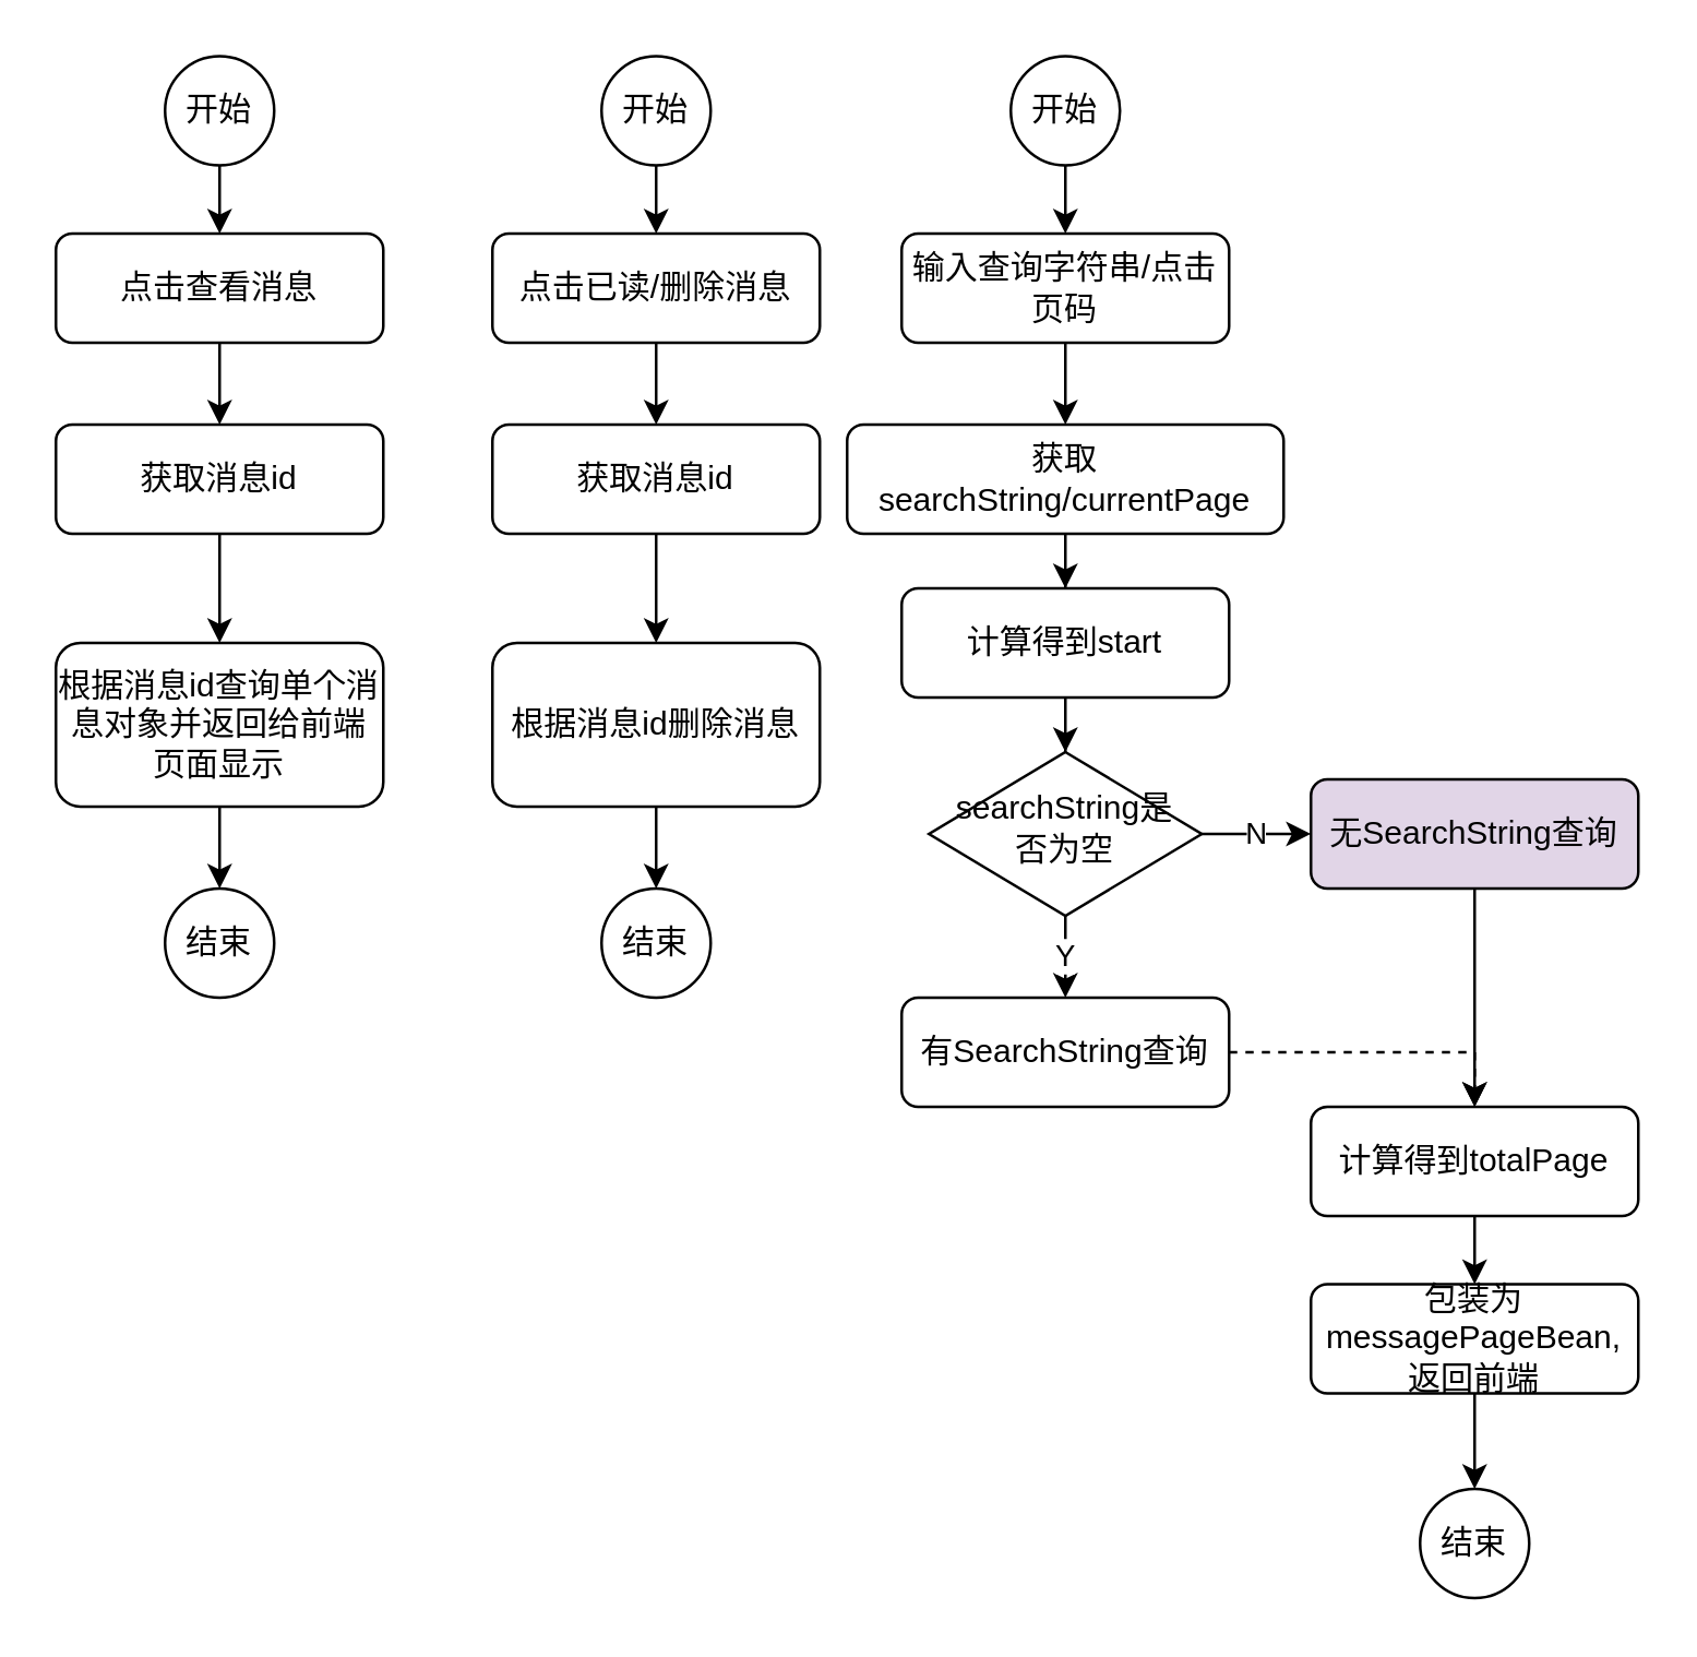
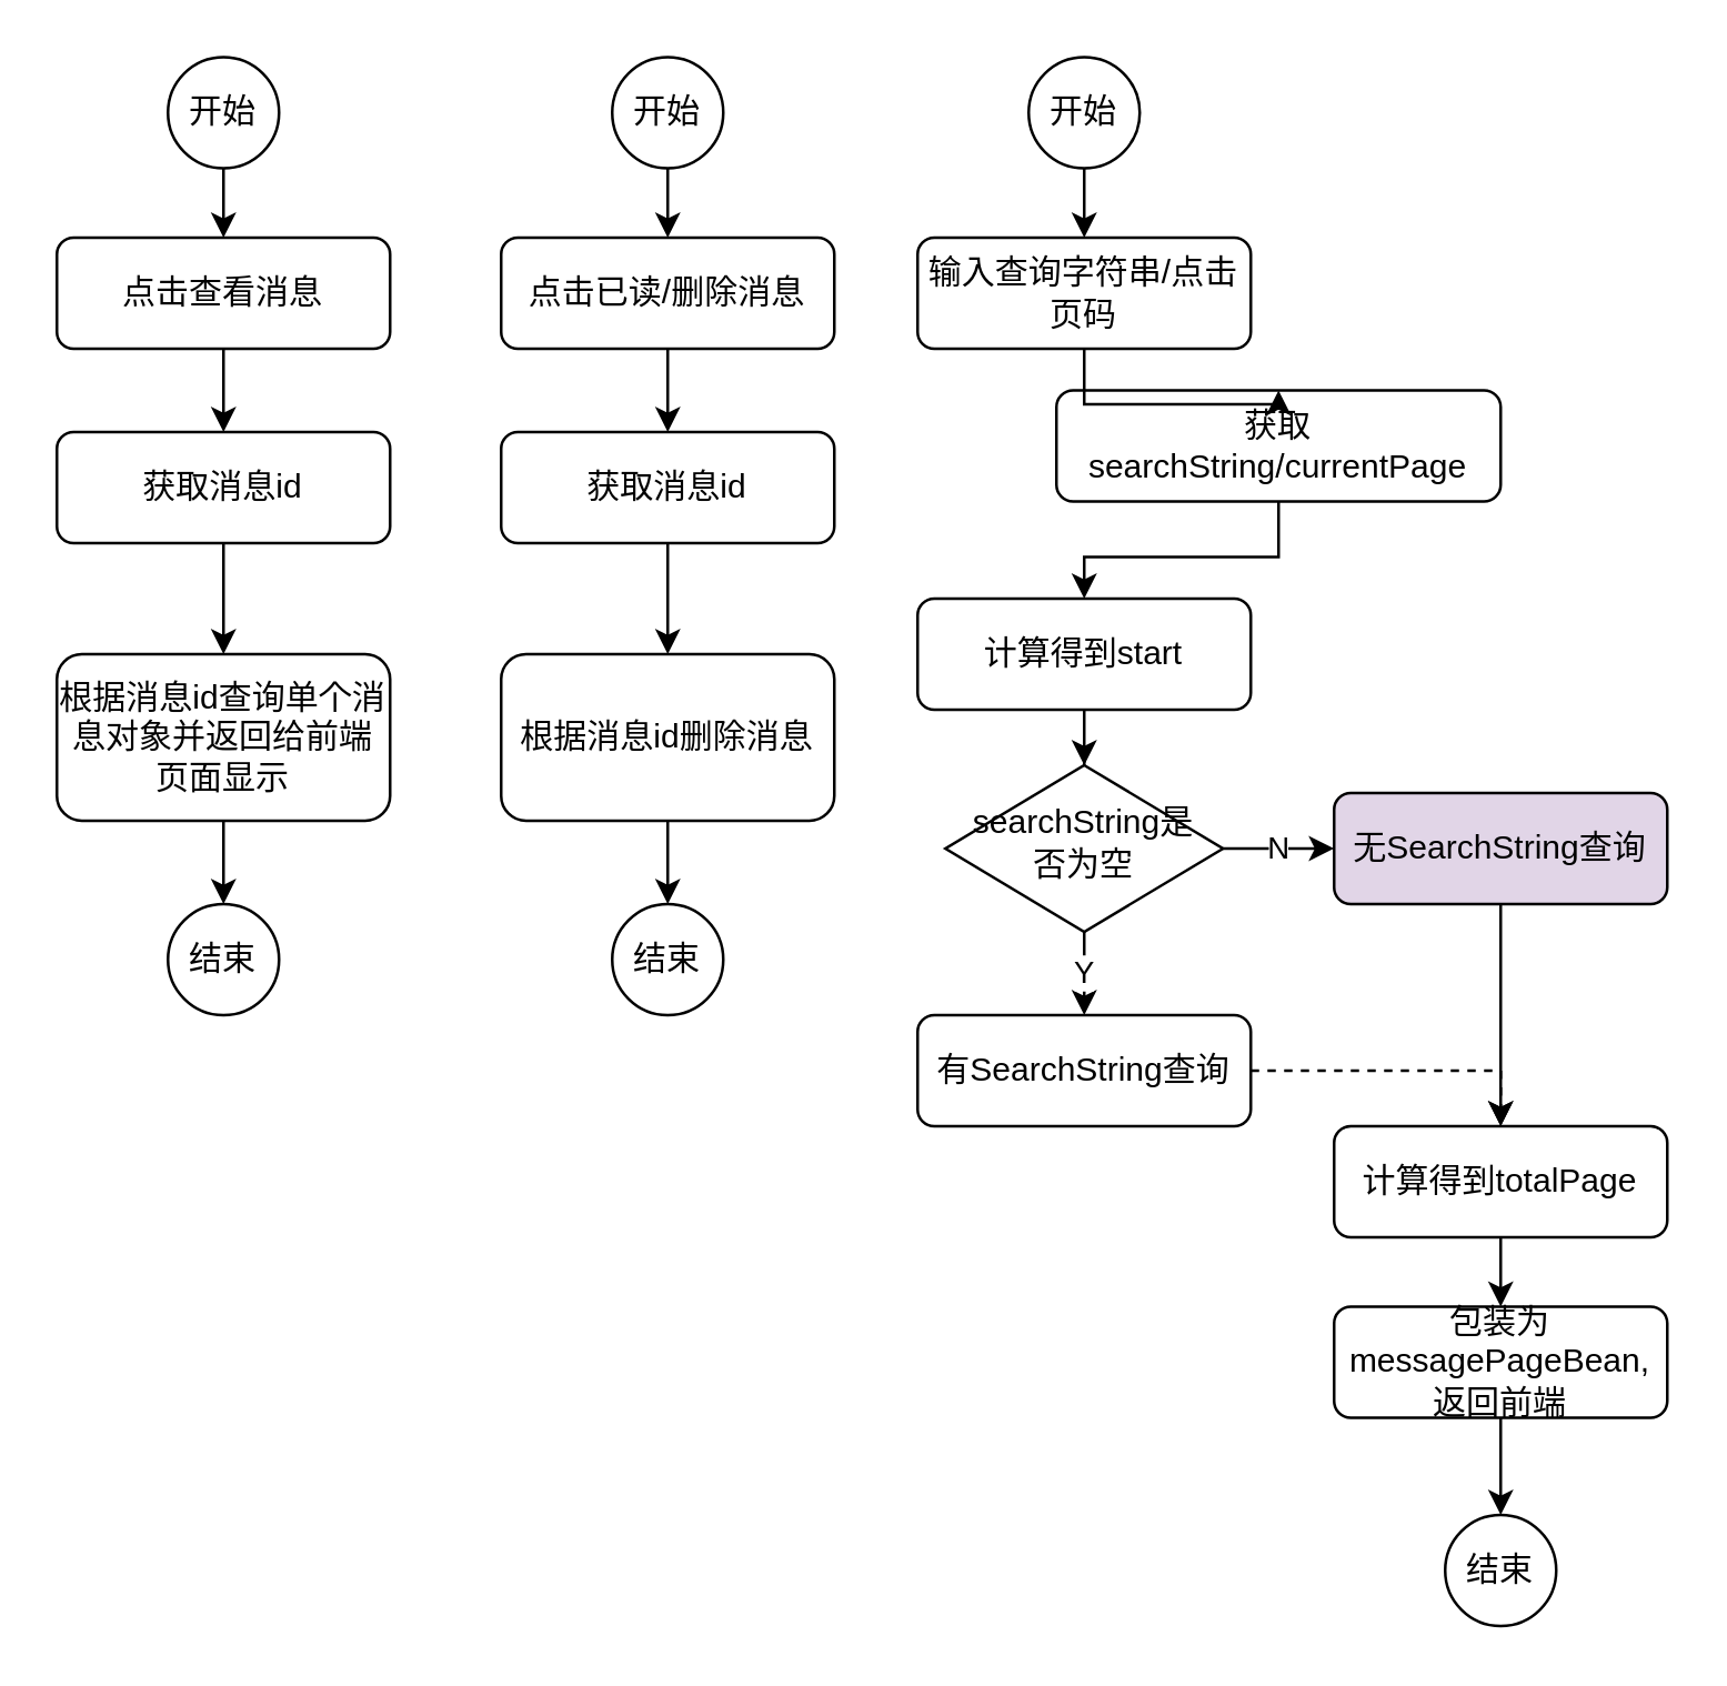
  <mxCell id="0" />
  <mxCell id="1" parent="0" />
  <mxCell id="2" style="edgeStyle=orthogonalEdgeStyle;rounded=0;orthogonalLoop=1;jettySize=auto;html=1;entryX=0.5;entryY=0;entryDx=0;entryDy=0;" parent="1" source="3" target="5" edge="1"><mxGeometry relative="1" as="geometry" /></mxCell>
  <mxCell id="3" value="点击查看消息" style="rounded=1;whiteSpace=wrap;html=1;fontSize=12;glass=0;strokeWidth=1;shadow=0;" parent="1" vertex="1"><mxGeometry x="20" y="85" width="120" height="40" as="geometry" /></mxCell>
  <mxCell id="4" style="edgeStyle=orthogonalEdgeStyle;rounded=0;orthogonalLoop=1;jettySize=auto;html=1;entryX=0.5;entryY=0;entryDx=0;entryDy=0;" parent="1" source="5" target="7" edge="1"><mxGeometry relative="1" as="geometry" /></mxCell>
  <mxCell id="5" value="获取消息id" style="rounded=1;whiteSpace=wrap;html=1;fontSize=12;glass=0;strokeWidth=1;shadow=0;" parent="1" vertex="1"><mxGeometry x="20" y="155" width="120" height="40" as="geometry" /></mxCell>
  <mxCell id="6" style="edgeStyle=orthogonalEdgeStyle;rounded=0;orthogonalLoop=1;jettySize=auto;html=1;" edge="1" parent="1" source="7" target="37"><mxGeometry relative="1" as="geometry" /></mxCell>
  <mxCell id="7" value="根据消息id查询单个消息对象并返回给前端页面显示" style="rounded=1;whiteSpace=wrap;html=1;fontSize=12;glass=0;strokeWidth=1;shadow=0;" parent="1" vertex="1"><mxGeometry x="20" y="235" width="120" height="60" as="geometry" /></mxCell>
  <mxCell id="8" style="edgeStyle=orthogonalEdgeStyle;rounded=0;orthogonalLoop=1;jettySize=auto;html=1;entryX=0.5;entryY=0;entryDx=0;entryDy=0;" parent="1" source="9" target="11" edge="1"><mxGeometry relative="1" as="geometry" /></mxCell>
  <mxCell id="9" value="点击已读/删除消息" style="rounded=1;whiteSpace=wrap;html=1;fontSize=12;glass=0;strokeWidth=1;shadow=0;" parent="1" vertex="1"><mxGeometry x="180" y="85" width="120" height="40" as="geometry" /></mxCell>
  <mxCell id="10" style="edgeStyle=orthogonalEdgeStyle;rounded=0;orthogonalLoop=1;jettySize=auto;html=1;entryX=0.5;entryY=0;entryDx=0;entryDy=0;" parent="1" source="11" target="13" edge="1"><mxGeometry relative="1" as="geometry" /></mxCell>
  <mxCell id="11" value="获取消息id" style="rounded=1;whiteSpace=wrap;html=1;fontSize=12;glass=0;strokeWidth=1;shadow=0;" parent="1" vertex="1"><mxGeometry x="180" y="155" width="120" height="40" as="geometry" /></mxCell>
  <mxCell id="12" style="edgeStyle=orthogonalEdgeStyle;rounded=0;orthogonalLoop=1;jettySize=auto;html=1;" edge="1" parent="1" source="13" target="38"><mxGeometry relative="1" as="geometry" /></mxCell>
  <mxCell id="13" value="根据消息id删除消息" style="rounded=1;whiteSpace=wrap;html=1;fontSize=12;glass=0;strokeWidth=1;shadow=0;" parent="1" vertex="1"><mxGeometry x="180" y="235" width="120" height="60" as="geometry" /></mxCell>
  <mxCell id="14" style="edgeStyle=orthogonalEdgeStyle;rounded=0;orthogonalLoop=1;jettySize=auto;html=1;" parent="1" source="15" target="22" edge="1"><mxGeometry relative="1" as="geometry" /></mxCell>
- <mxCell id="15" value="获取searchString/currentPage" style="rounded=1;whiteSpace=wrap;html=1;fontSize=12;glass=0;strokeWidth=1;shadow=0;" parent="1" vertex="1"><mxGeometry x="310" y="155" width="160" height="40" as="geometry" /></mxCell>
+ <mxCell id="15" value="获取searchString/currentPage" style="rounded=1;whiteSpace=wrap;html=1;fontSize=12;glass=0;strokeWidth=1;shadow=0;" parent="1" vertex="1"><mxGeometry x="380" y="140" width="160" height="40" as="geometry" /></mxCell>
  <mxCell id="16" value="N" style="edgeStyle=orthogonalEdgeStyle;rounded=0;orthogonalLoop=1;jettySize=auto;html=1;entryX=0;entryY=0.5;entryDx=0;entryDy=0;" parent="1" source="18" target="20" edge="1"><mxGeometry relative="1" as="geometry" /></mxCell>
  <mxCell id="17" value="Y" style="edgeStyle=orthogonalEdgeStyle;rounded=0;orthogonalLoop=1;jettySize=auto;html=1;entryX=0.5;entryY=0;entryDx=0;entryDy=0;" parent="1" source="18" target="24" edge="1"><mxGeometry relative="1" as="geometry"><mxPoint x="390" y="395" as="targetPoint" /></mxGeometry></mxCell>
  <mxCell id="18" value="searchString是否为空" style="rhombus;whiteSpace=wrap;html=1;shadow=0;fontFamily=Helvetica;fontSize=12;align=center;strokeWidth=1;spacing=6;spacingTop=-4;" parent="1" vertex="1"><mxGeometry x="340" y="275" width="100" height="60" as="geometry" /></mxCell>
  <mxCell id="19" style="edgeStyle=orthogonalEdgeStyle;rounded=0;orthogonalLoop=1;jettySize=auto;html=1;" parent="1" source="20" target="28" edge="1"><mxGeometry relative="1" as="geometry" /></mxCell>
  <mxCell id="20" value="无SearchString查询" style="rounded=1;whiteSpace=wrap;html=1;fontSize=12;glass=0;strokeWidth=1;shadow=0;fillColor=#e1d5e7;" parent="1" vertex="1"><mxGeometry x="480" y="285" width="120" height="40" as="geometry" /></mxCell>
  <mxCell id="21" style="edgeStyle=orthogonalEdgeStyle;rounded=0;orthogonalLoop=1;jettySize=auto;html=1;" parent="1" source="22" target="18" edge="1"><mxGeometry relative="1" as="geometry" /></mxCell>
  <mxCell id="22" value="计算得到start" style="rounded=1;whiteSpace=wrap;html=1;fontSize=12;glass=0;strokeWidth=1;shadow=0;" parent="1" vertex="1"><mxGeometry x="330" y="215" width="120" height="40" as="geometry" /></mxCell>
  <mxCell id="23" style="edgeStyle=orthogonalEdgeStyle;rounded=0;orthogonalLoop=1;jettySize=auto;html=1;entryX=0.5;entryY=0;entryDx=0;entryDy=0;dashed=1;" parent="1" source="24" target="28" edge="1"><mxGeometry relative="1" as="geometry" /></mxCell>
  <mxCell id="24" value="有SearchString查询" style="rounded=1;whiteSpace=wrap;html=1;fontSize=12;glass=0;strokeWidth=1;shadow=0;" parent="1" vertex="1"><mxGeometry x="330" y="365" width="120" height="40" as="geometry" /></mxCell>
  <mxCell id="25" style="edgeStyle=orthogonalEdgeStyle;rounded=0;orthogonalLoop=1;jettySize=auto;html=1;entryX=0.5;entryY=0;entryDx=0;entryDy=0;" parent="1" source="26" target="15" edge="1"><mxGeometry relative="1" as="geometry" /></mxCell>
  <mxCell id="26" value="输入查询字符串/点击页码" style="rounded=1;whiteSpace=wrap;html=1;fontSize=12;glass=0;strokeWidth=1;shadow=0;" parent="1" vertex="1"><mxGeometry x="330" y="85" width="120" height="40" as="geometry" /></mxCell>
  <mxCell id="27" style="edgeStyle=orthogonalEdgeStyle;rounded=0;orthogonalLoop=1;jettySize=auto;html=1;entryX=0.5;entryY=0;entryDx=0;entryDy=0;" parent="1" source="28" target="30" edge="1"><mxGeometry relative="1" as="geometry" /></mxCell>
  <mxCell id="28" value="计算得到totalPage" style="rounded=1;whiteSpace=wrap;html=1;fontSize=12;glass=0;strokeWidth=1;shadow=0;" parent="1" vertex="1"><mxGeometry x="480" y="405" width="120" height="40" as="geometry" /></mxCell>
  <mxCell id="29" style="edgeStyle=orthogonalEdgeStyle;rounded=0;orthogonalLoop=1;jettySize=auto;html=1;" edge="1" parent="1" source="30" target="39"><mxGeometry relative="1" as="geometry" /></mxCell>
  <mxCell id="30" value="包装为messagePageBean,返回前端" style="rounded=1;whiteSpace=wrap;html=1;fontSize=12;glass=0;strokeWidth=1;shadow=0;" parent="1" vertex="1"><mxGeometry x="480" y="470" width="120" height="40" as="geometry" /></mxCell>
  <mxCell id="31" style="edgeStyle=orthogonalEdgeStyle;rounded=0;orthogonalLoop=1;jettySize=auto;html=1;entryX=0.5;entryY=0;entryDx=0;entryDy=0;" edge="1" parent="1" source="32" target="9"><mxGeometry relative="1" as="geometry" /></mxCell>
  <mxCell id="32" value="开始" style="ellipse;whiteSpace=wrap;html=1;aspect=fixed;" vertex="1" parent="1"><mxGeometry x="220" y="20" width="40" height="40" as="geometry" /></mxCell>
  <mxCell id="33" style="edgeStyle=orthogonalEdgeStyle;rounded=0;orthogonalLoop=1;jettySize=auto;html=1;" edge="1" parent="1" source="34" target="26"><mxGeometry relative="1" as="geometry" /></mxCell>
  <mxCell id="34" value="开始" style="ellipse;whiteSpace=wrap;html=1;aspect=fixed;" vertex="1" parent="1"><mxGeometry x="370" y="20" width="40" height="40" as="geometry" /></mxCell>
  <mxCell id="35" style="edgeStyle=orthogonalEdgeStyle;rounded=0;orthogonalLoop=1;jettySize=auto;html=1;entryX=0.5;entryY=0;entryDx=0;entryDy=0;" edge="1" parent="1" source="36" target="3"><mxGeometry relative="1" as="geometry" /></mxCell>
  <mxCell id="36" value="开始" style="ellipse;whiteSpace=wrap;html=1;aspect=fixed;" vertex="1" parent="1"><mxGeometry x="60" y="20" width="40" height="40" as="geometry" /></mxCell>
  <mxCell id="37" value="结束" style="ellipse;whiteSpace=wrap;html=1;aspect=fixed;" vertex="1" parent="1"><mxGeometry x="60" y="325" width="40" height="40" as="geometry" /></mxCell>
  <mxCell id="38" value="结束" style="ellipse;whiteSpace=wrap;html=1;aspect=fixed;" vertex="1" parent="1"><mxGeometry x="220" y="325" width="40" height="40" as="geometry" /></mxCell>
  <mxCell id="39" value="结束" style="ellipse;whiteSpace=wrap;html=1;aspect=fixed;" vertex="1" parent="1"><mxGeometry x="520" y="545" width="40" height="40" as="geometry" /></mxCell>
